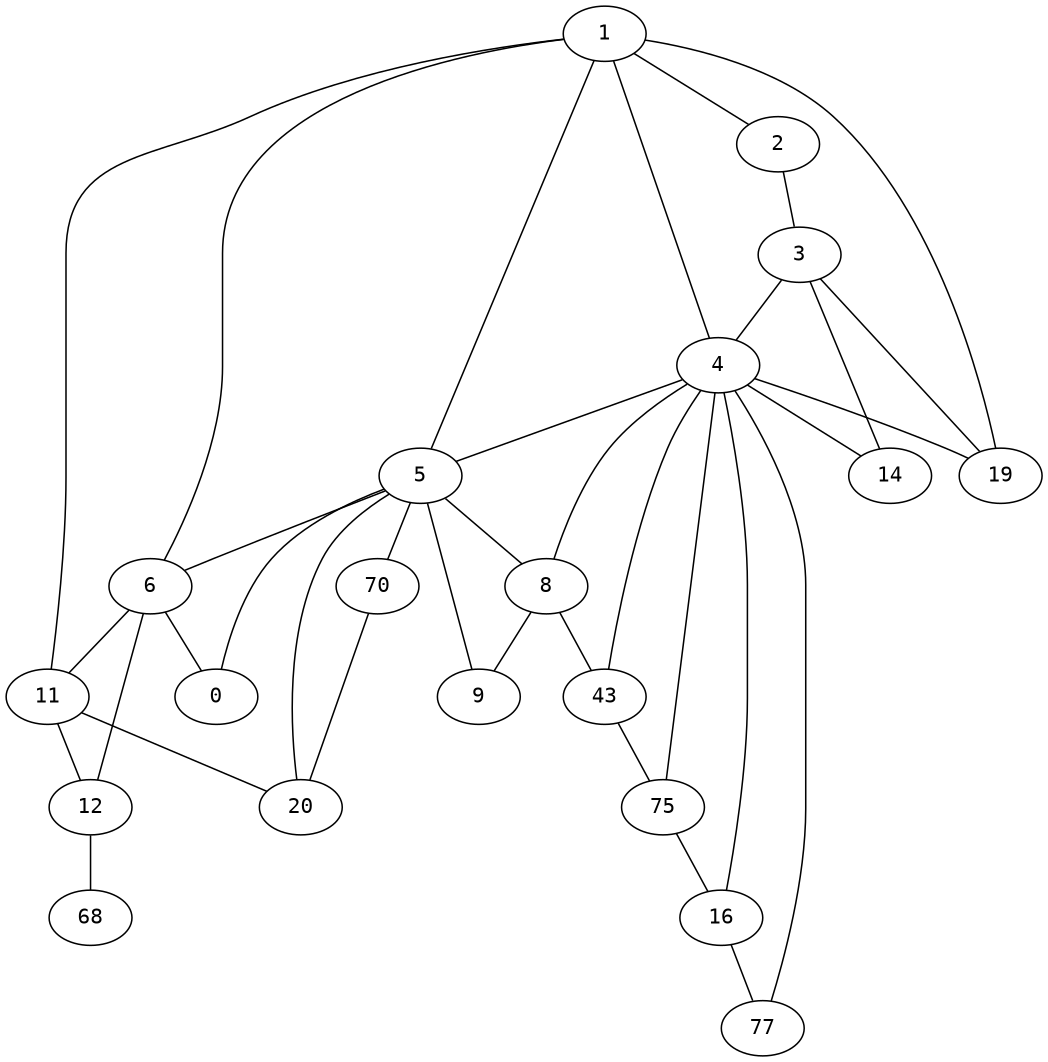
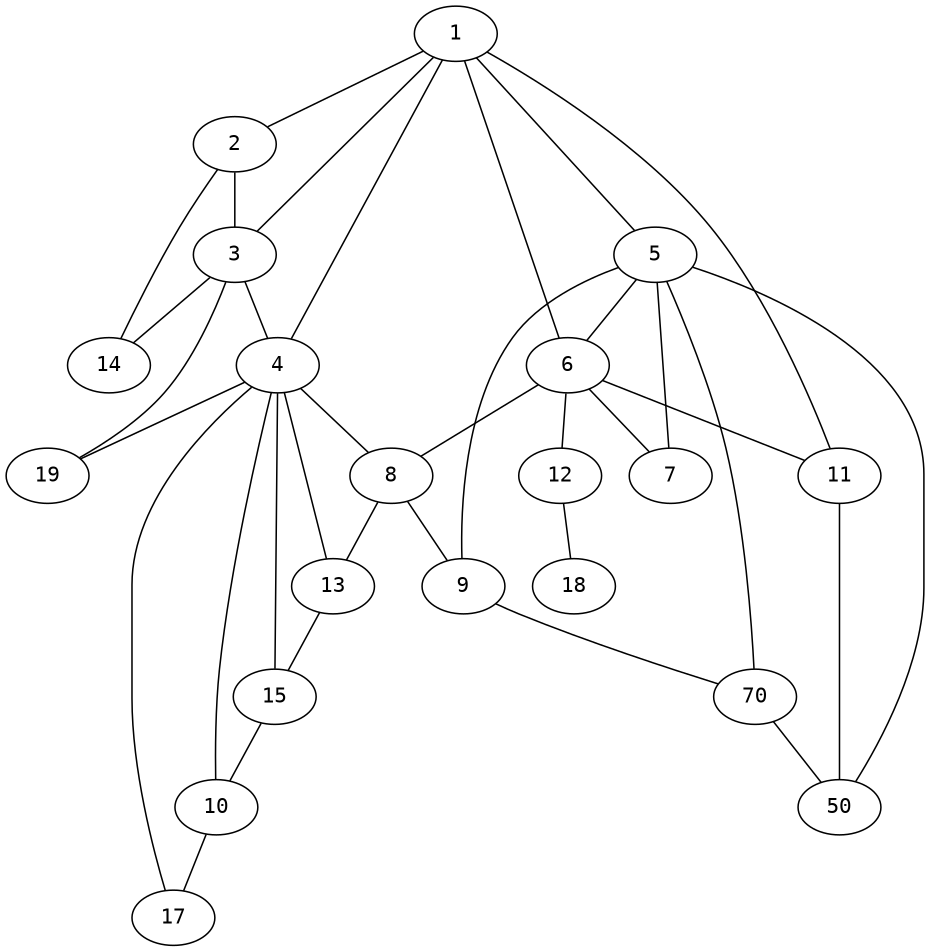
  graph {
    fontname="DejaVu Sans Mono"
    node [fontname="DejaVu Sans Mono"]
    edge [fontname="DejaVu Sans Mono"]
    1
    2
    3
    4
    5
    6
    11
    14
    19
    8
-   13 [label=43]
-   15 [label=75]
-   16
-   17 [label=77]
-   7 [label=0]
+   13
+   15
+   16 [label=10]
+   17
+   7
    9
    n17 [label=70]
-   20
+   20 [label=50]
    12
-   18 [label=68]
+   18
    1 -- 2
-   1 -- 19
+   1 -- 3
    1 -- 4
    1 -- 5
    1 -- 6
    1 -- 11
    2 -- 3
-   4 -- 14
+   2 -- 14
    3 -- 4
    3 -- 14
    3 -- 19
-   4 -- 5
    4 -- 19
    4 -- 8
    4 -- 13
    4 -- 15
    4 -- 16
    4 -- 17
    5 -- 6
-   5 -- 8
+   6 -- 8
    5 -- 7
    5 -- 9
    5 -- n17
    5 -- 20
    6 -- 11
    6 -- 7
    6 -- 12
    11 -- 20
-   11 -- 12
    8 -- 13
    8 -- 9
    13 -- 15
    15 -- 16
    16 -- 17
+   9 -- n17
    n17 -- 20
    12 -- 18
  }
